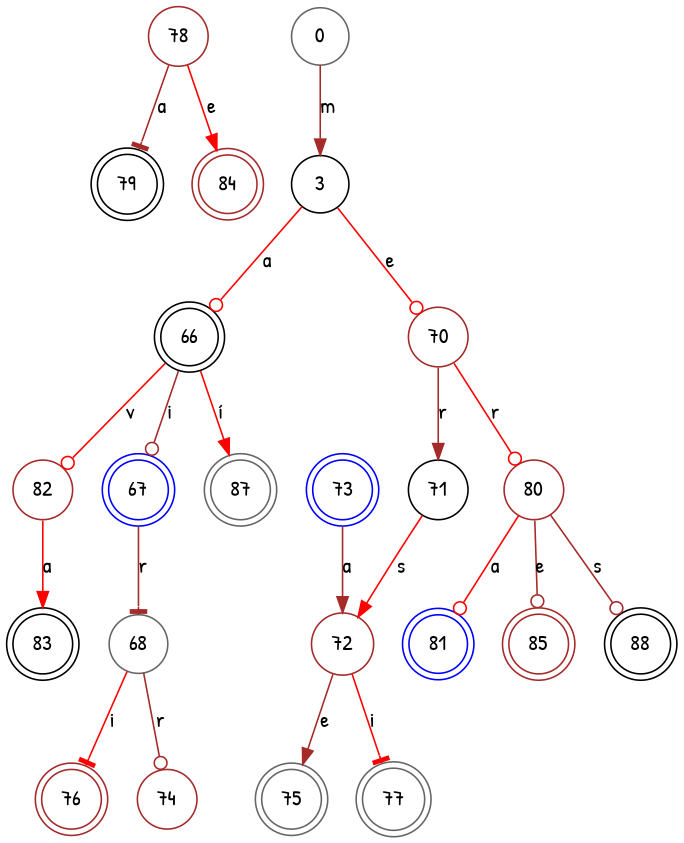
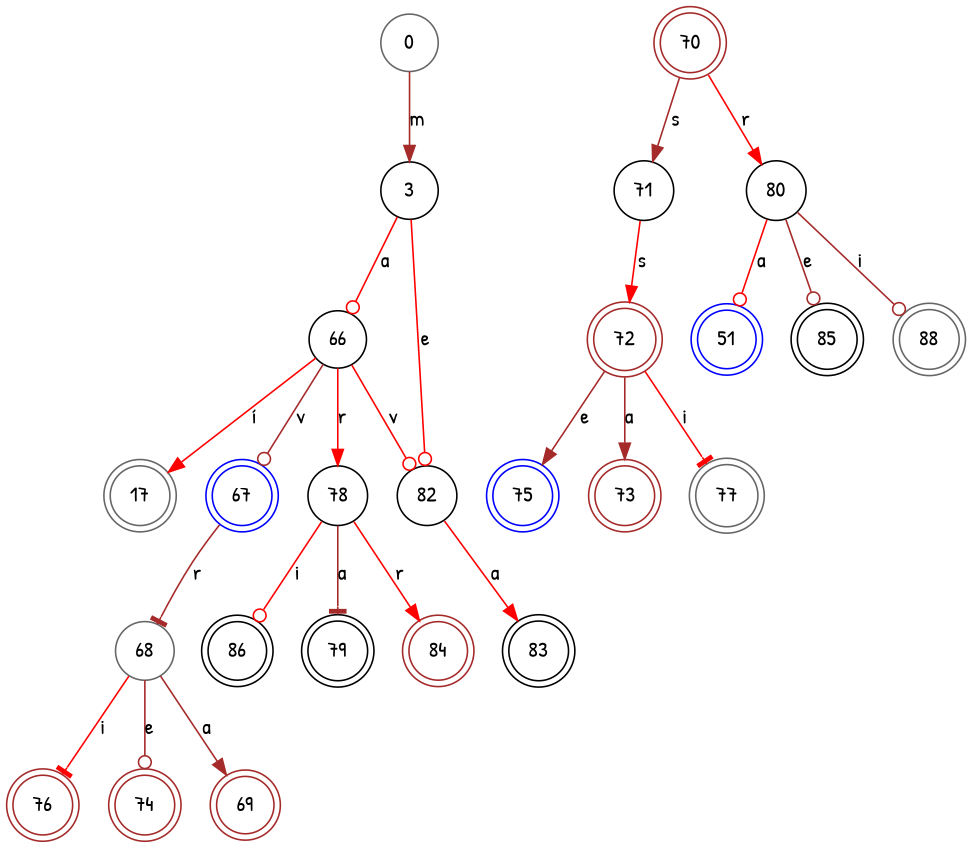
  digraph {
    fontname="Patrick Hand"
    rankdir=TB
    node [color=brown fontname="Patrick Hand" shape=doublecircle]
    edge [arrowhead=odot color=red fontname="Patrick Hand"]
+   86 [color=black]
    79 [color=black]
-   87 [color=gray40]
+   87 [color=gray40 label=17]
    67 [color=blue]
    68 [color=gray40 shape=circle]
    76
-   74 [shape=circle]
-   66 [color=black]
-   78 [shape=circle]
-   82 [shape=circle]
+   74
+   69
+   66 [color=black shape=circle]
+   78 [color=black shape=circle]
+   82 [color=black shape=circle]
    84
    83 [color=black]
    71 [color=black shape=circle]
-   70 [shape=circle]
-   80 [shape=circle]
-   72 [shape=circle]
-   81 [color=blue]
-   85
-   88 [color=black]
-   75 [color=gray40]
-   73 [color=blue]
+   70
+   80 [color=black shape=circle]
+   72
+   81 [color=blue label=51]
+   85 [color=black]
+   88 [color=gray40]
+   75 [color=blue]
+   73
    77 [color=gray40]
    0 [color=gray40 shape=circle]
    3 [color=black shape=circle]
    67 -> 68 [arrowhead=tee color=brown label=r]
    68 -> 76 [arrowhead=tee label=i]
-   68 -> 74 [color=brown label=r]
+   68 -> 74 [color=brown label=e]
+   68 -> 69 [arrowhead=normal color=brown label=a]
    66 -> 87 [arrowhead=normal label="í"]
-   66 -> 67 [color=brown label=i]
+   66 -> 67 [color=brown label=v]
+   66 -> 78 [arrowhead=normal label=r]
    66 -> 82 [label=v]
+   78 -> 86 [label=i]
    78 -> 79 [arrowhead=tee color=brown label=a]
-   78 -> 84 [arrowhead=normal label=e]
+   78 -> 84 [arrowhead=normal label=r]
    82 -> 83 [arrowhead=normal label=a]
    71 -> 72 [arrowhead=normal label=s]
-   70 -> 71 [arrowhead=normal color=brown label=r]
-   70 -> 80 [label=r]
+   70 -> 71 [arrowhead=normal color=brown label=s]
+   70 -> 80 [arrowhead=normal label=r]
    80 -> 81 [label=a]
    80 -> 85 [color=brown label=e]
-   80 -> 88 [color=brown label=s]
+   80 -> 88 [color=brown label=i]
    72 -> 75 [arrowhead=normal color=brown label=e]
-   73 -> 72 [arrowhead=normal color=brown label=a]
+   72 -> 73 [arrowhead=normal color=brown label=a]
    72 -> 77 [arrowhead=tee label=i]
    0 -> 3 [arrowhead=normal color=brown label=m]
    3 -> 66 [label=a]
-   3 -> 70 [label=e]
+   3 -> 82 [label=e]
  }
